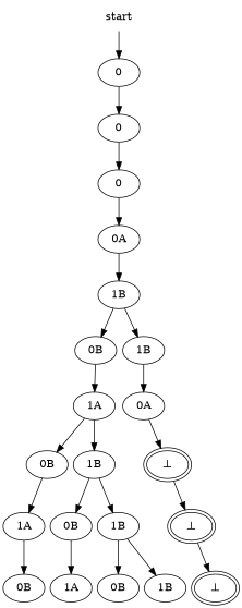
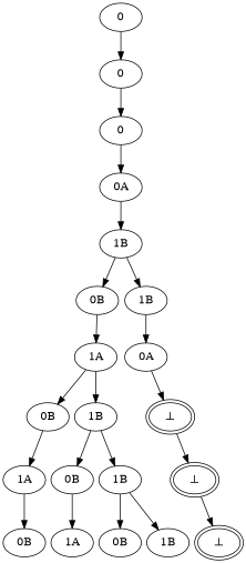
  digraph {
    nodesep=0.1
    rankir=TB
-   start [shape=plaintext]
    n2 [label=0]
    n3 [label=0]
    n4 [label=0]
    n5 [label="0A"]
    n6 [label="1B"]
    n7 [label="0B"]
    n8 [label="1B"]
    n9 [label="1A"]
    n10 [label="0A"]
    n11 [label="0B"]
    n12 [label="1B"]
    n13 [label="⊥" peripheries=2]
    n14 [label="1A"]
    n15 [label="0B"]
    n16 [label="1B"]
    n17 [label="⊥" peripheries=2]
    n18 [label="0B"]
    n19 [label="1A"]
    n20 [label="0B"]
    n21 [label="1B"]
    n22 [label="⊥" peripheries=2]
-   start -> n2
    n2 -> n3
    n3 -> n4
    n4 -> n5
    n5 -> n6
    n6 -> n7
    n6 -> n8
    n7 -> n9
    n8 -> n10
    n9 -> n11
    n9 -> n12
    n10 -> n13
    n11 -> n14
    n12 -> n15
    n12 -> n16
    n13 -> n17
    n14 -> n18
    n15 -> n19
    n16 -> n20
    n16 -> n21
    n17 -> n22
  }
